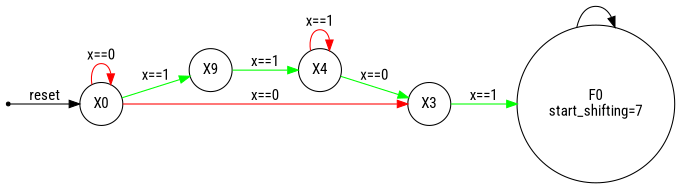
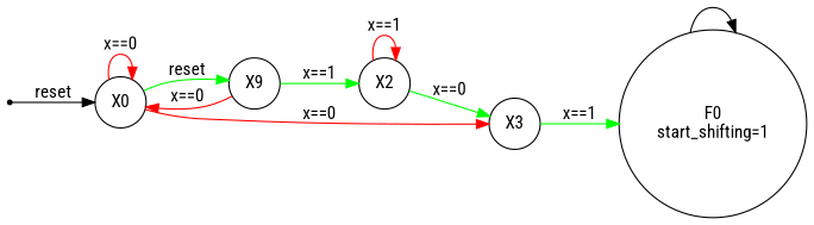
  digraph {
    fontname="Roboto Condensed"
    rankdir=LR
    node [fontname="Roboto Condensed" shape=circle]
    edge [fontname="Roboto Condensed" color=red]
    RESET [shape=point]
    X0
    n3 [label=X9]
    X3
-   n5 [label="F0\nstart_shifting=7"]
-   X2 [label=X4]
+   n5 [label="F0\nstart_shifting=1"]
+   X2
    RESET -> X0 [label=reset color=""]
    X0 -> X0 [label="x==0"]
-   X0 -> n3 [color=green label="x==1"]
+   X0 -> n3 [color=green label=reset]
    X0 -> X3 [label="x==0"]
+   n3 -> X0 [label="x==0"]
    n3 -> X2 [color=green label="x==1"]
    X3 -> n5 [color=green label="x==1"]
    n5 -> n5 [color=""]
    X2 -> X3 [color=green label="x==0"]
    X2 -> X2 [label="x==1"]
  }
